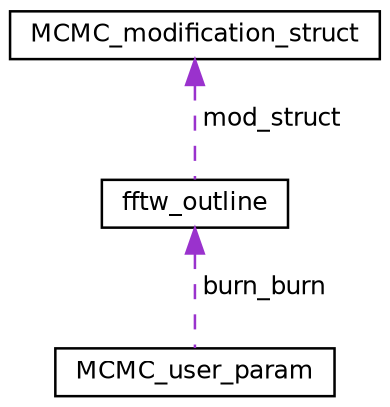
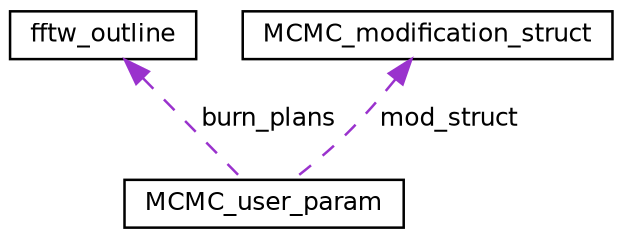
  digraph {
    node [color=black fillcolor=white fontname=Helvetica fontsize=10 shape=record style=filled]
    edge [color=darkorchid3 dir=back fontname=Helvetica fontsize=10 labelfontname=Helvetica labelfontsize=10 style=dashed]
    n1 [height=0.2 label=MCMC_user_param width=0.4]
    n2 [height=0.2 label=fftw_outline width=0.4]
    n3 [height=0.2 label=MCMC_modification_struct width=0.4]
-   n2 -> n1 [label=" burn_burn"]
-   n3 -> n2 [label=" mod_struct"]
+   n2 -> n1 [label=" burn_plans"]
+   n3 -> n1 [label=" mod_struct"]
  }
